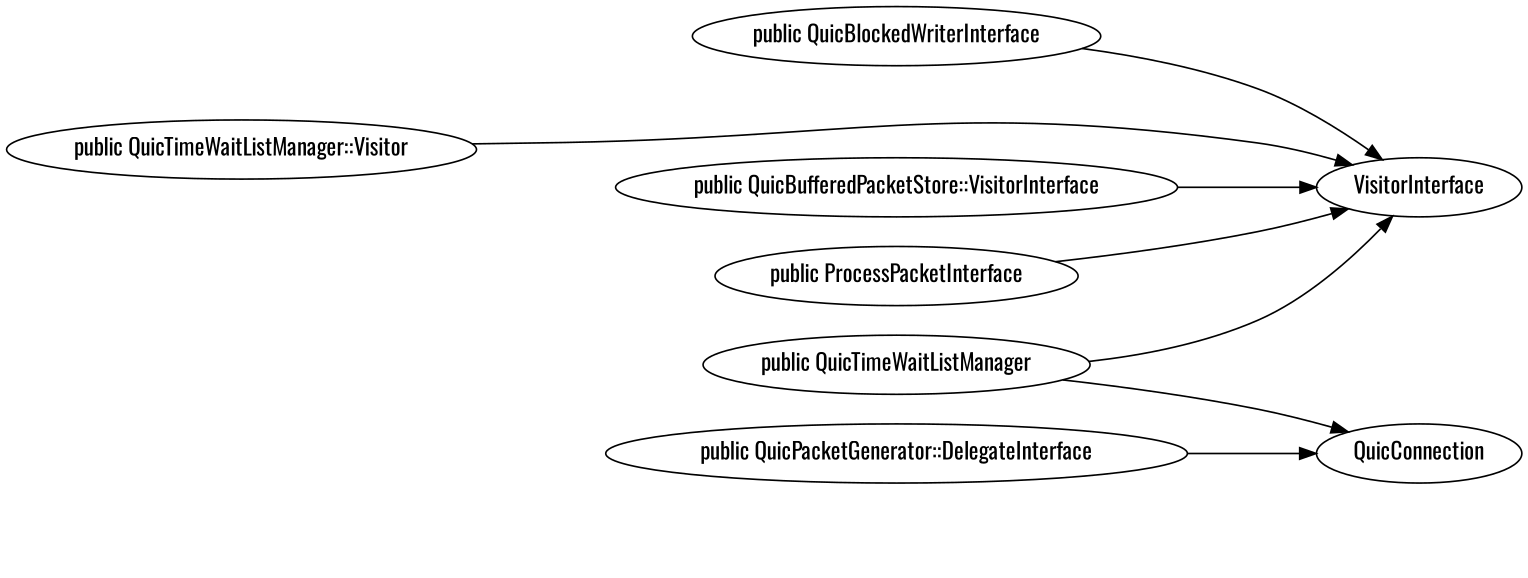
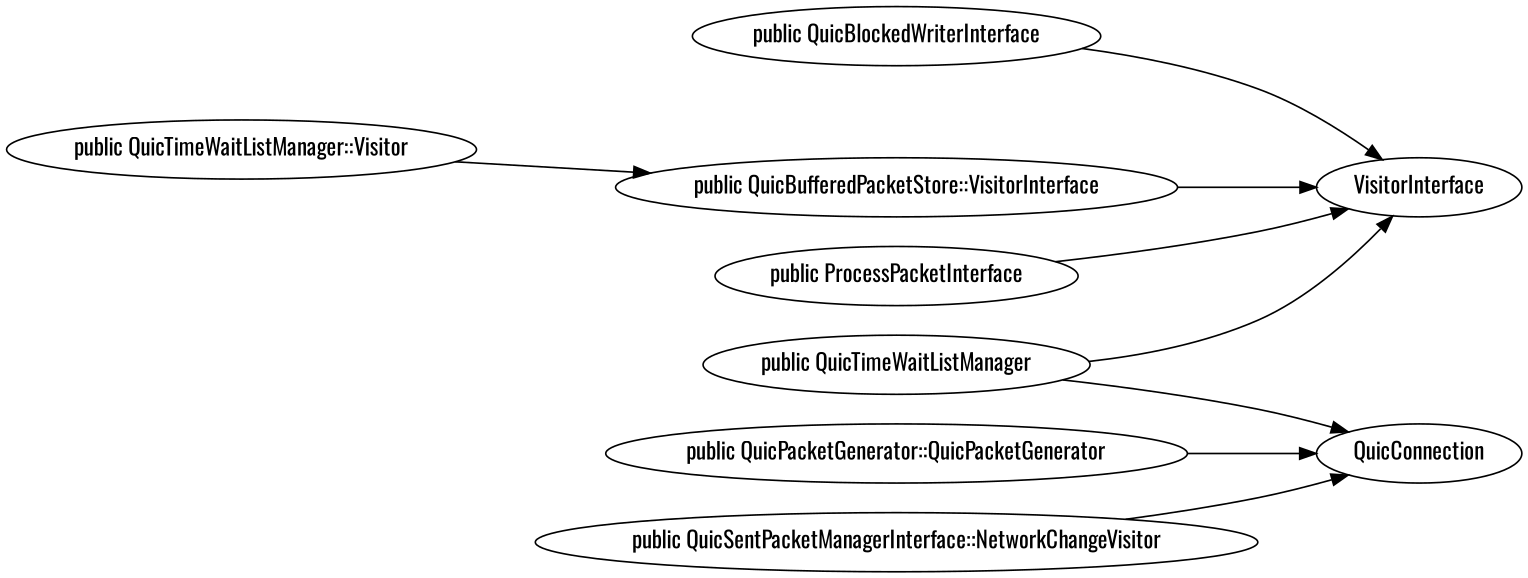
  digraph {
    fontname=Oswald
    rankdir=LR
    node [fontname=Oswald]
    edge [fontname=Oswald]
    "public QuicBlockedWriterInterface"
    QuicConnection
    n3 [label="public QuicTimeWaitListManager"]
-   "public QuicPacketGenerator::DelegateInterface"
+   "public QuicPacketGenerator::DelegateInterface" [label="public QuicPacketGenerator::QuicPacketGenerator"]
+   "public QuicSentPacketManagerInterface::NetworkChangeVisitor"
    n6 [label=VisitorInterface]
    "public QuicTimeWaitListManager::Visitor"
    "public ProcessPacketInterface"
    "public QuicBufferedPacketStore::VisitorInterface"
    subgraph sub_1 {
      "public QuicBlockedWriterInterface"
      QuicConnection
      n3
      "public QuicPacketGenerator::DelegateInterface"
+     "public QuicSentPacketManagerInterface::NetworkChangeVisitor"
    }
    "public QuicBlockedWriterInterface" -> n6
    n3 -> QuicConnection
    n3 -> n6
    "public QuicPacketGenerator::DelegateInterface" -> QuicConnection
-   "public QuicTimeWaitListManager::Visitor" -> n6
+   "public QuicSentPacketManagerInterface::NetworkChangeVisitor" -> QuicConnection
+   "public QuicTimeWaitListManager::Visitor" -> "public QuicBufferedPacketStore::VisitorInterface"
    "public ProcessPacketInterface" -> n6
    "public QuicBufferedPacketStore::VisitorInterface" -> n6
  }
